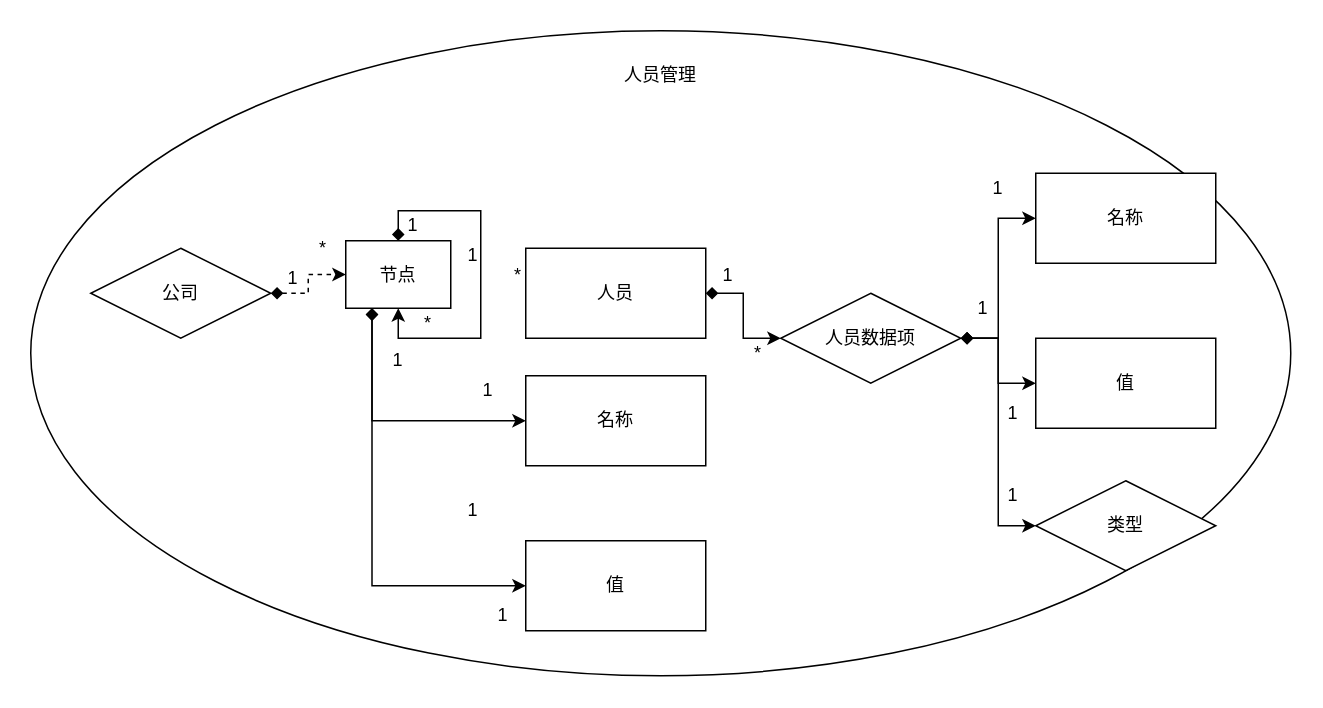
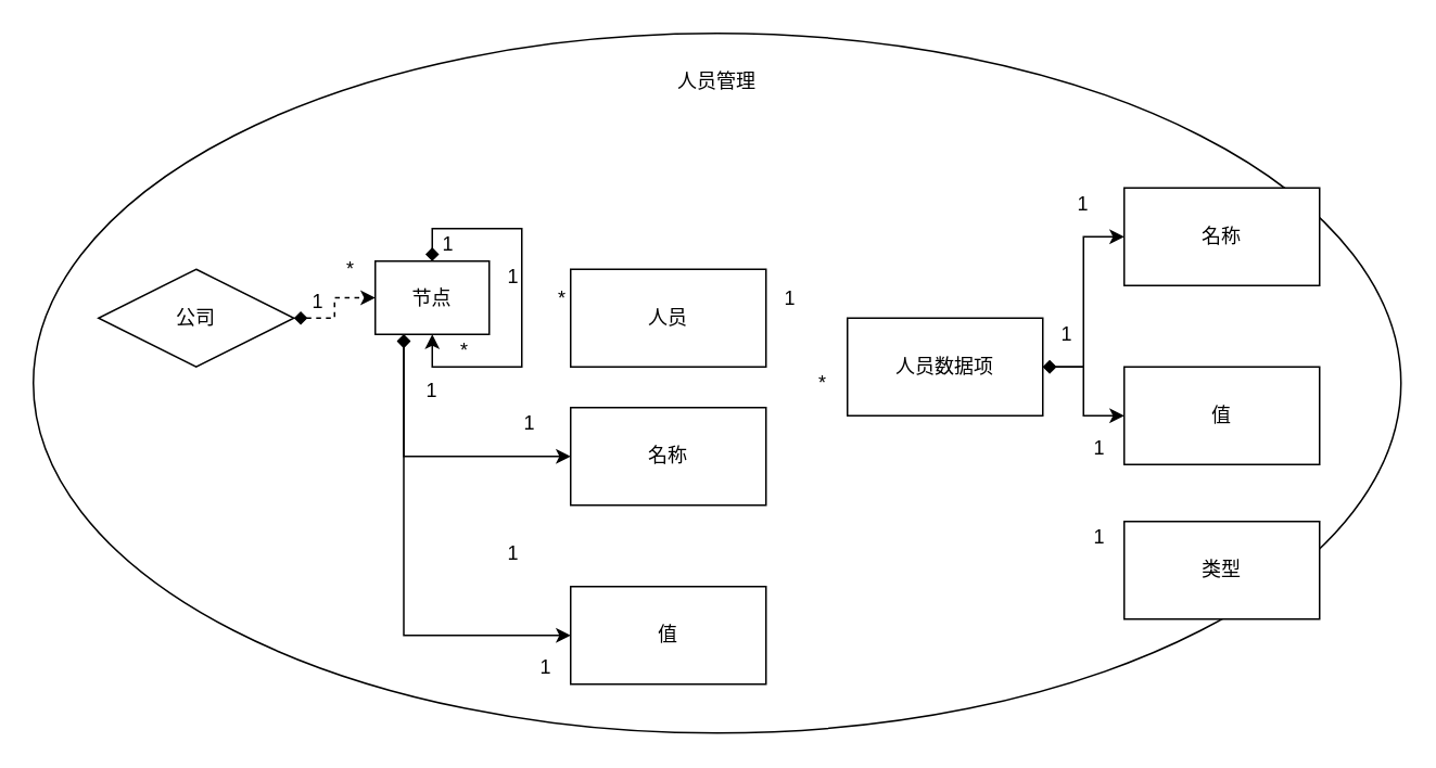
  <mxCell id="0" />
  <mxCell id="1" parent="0" />
  <mxCell id="2" value="" style="ellipse;whiteSpace=wrap;html=1;" vertex="1" parent="1"><mxGeometry x="20" y="20" width="840" height="430" as="geometry" /></mxCell>
  <mxCell id="3" value="人员管理" style="text;html=1;strokeColor=none;fillColor=none;align=center;verticalAlign=middle;whiteSpace=wrap;rounded=0;" vertex="1" parent="1"><mxGeometry x="410" y="40" width="60" height="20" as="geometry" /></mxCell>
  <mxCell id="4" style="edgeStyle=orthogonalEdgeStyle;rounded=0;orthogonalLoop=1;jettySize=auto;html=1;entryX=0;entryY=0.5;entryDx=0;entryDy=0;startArrow=diamond;startFill=1;dashed=1;" edge="1" parent="1" source="5" target="17"><mxGeometry relative="1" as="geometry" /></mxCell>
  <mxCell id="5" value="公司" style="rhombus;whiteSpace=wrap;html=1;" vertex="1" parent="1"><mxGeometry x="60" y="165" width="120" height="60" as="geometry" /></mxCell>
  <mxCell id="6" value="人员" style="rounded=0;whiteSpace=wrap;html=1;" vertex="1" parent="1"><mxGeometry x="350" y="165" width="120" height="60" as="geometry" /></mxCell>
- <mxCell id="7" style="edgeStyle=orthogonalEdgeStyle;rounded=0;orthogonalLoop=1;jettySize=auto;html=1;entryX=0;entryY=0.5;entryDx=0;entryDy=0;startArrow=diamond;startFill=1;" edge="1" parent="1" source="6" target="9"><mxGeometry x="40" y="-30" as="geometry" /></mxCell>
- <mxCell id="8" style="edgeStyle=orthogonalEdgeStyle;rounded=0;orthogonalLoop=1;jettySize=auto;html=1;entryX=0;entryY=0.5;entryDx=0;entryDy=0;startArrow=diamond;startFill=1;" edge="1" parent="1" source="9" target="35"><mxGeometry relative="1" as="geometry" /></mxCell>
- <mxCell id="9" value="人员数据项" style="rhombus;whiteSpace=wrap;html=1;" vertex="1" parent="1"><mxGeometry x="520" y="195" width="120" height="60" as="geometry" /></mxCell>
+ <mxCell id="9" value="人员数据项" style="rounded=0;whiteSpace=wrap;html=1;" vertex="1" parent="1"><mxGeometry x="520" y="195" width="120" height="60" as="geometry" /></mxCell>
  <mxCell id="10" value="名称" style="rounded=0;whiteSpace=wrap;html=1;" vertex="1" parent="1"><mxGeometry x="690" y="115" width="120" height="60" as="geometry" /></mxCell>
  <mxCell id="11" style="edgeStyle=orthogonalEdgeStyle;rounded=0;orthogonalLoop=1;jettySize=auto;html=1;entryX=0;entryY=0.5;entryDx=0;entryDy=0;startArrow=diamond;startFill=1;" edge="1" parent="1" source="9" target="10"><mxGeometry x="40" y="-30" as="geometry" /></mxCell>
  <mxCell id="12" value="值" style="rounded=0;whiteSpace=wrap;html=1;" vertex="1" parent="1"><mxGeometry x="690" y="225" width="120" height="60" as="geometry" /></mxCell>
  <mxCell id="13" style="edgeStyle=orthogonalEdgeStyle;rounded=0;orthogonalLoop=1;jettySize=auto;html=1;entryX=0;entryY=0.5;entryDx=0;entryDy=0;startArrow=diamond;startFill=1;" edge="1" parent="1" source="9" target="12"><mxGeometry x="40" y="-30" as="geometry" /></mxCell>
  <mxCell id="14" value="1" style="text;html=1;strokeColor=none;fillColor=none;align=center;verticalAlign=middle;whiteSpace=wrap;rounded=0;" vertex="1" parent="1"><mxGeometry x="640" y="195" width="30" height="20" as="geometry" /></mxCell>
  <mxCell id="15" value="1" style="text;html=1;strokeColor=none;fillColor=none;align=center;verticalAlign=middle;whiteSpace=wrap;rounded=0;" vertex="1" parent="1"><mxGeometry x="650" y="115" width="30" height="20" as="geometry" /></mxCell>
  <mxCell id="16" value="1" style="text;html=1;strokeColor=none;fillColor=none;align=center;verticalAlign=middle;whiteSpace=wrap;rounded=0;" vertex="1" parent="1"><mxGeometry x="660" y="265" width="30" height="20" as="geometry" /></mxCell>
  <mxCell id="17" value="节点" style="rounded=0;whiteSpace=wrap;html=1;" vertex="1" parent="1"><mxGeometry x="230" y="160" width="70" height="45" as="geometry" /></mxCell>
  <mxCell id="18" style="edgeStyle=orthogonalEdgeStyle;rounded=0;orthogonalLoop=1;jettySize=auto;html=1;entryX=0.5;entryY=1;entryDx=0;entryDy=0;startArrow=diamond;startFill=1;" edge="1" parent="1" source="17" target="17"><mxGeometry relative="1" as="geometry" /></mxCell>
  <mxCell id="19" value="名称" style="rounded=0;whiteSpace=wrap;html=1;" vertex="1" parent="1"><mxGeometry x="350" y="250" width="120" height="60" as="geometry" /></mxCell>
  <mxCell id="20" style="edgeStyle=orthogonalEdgeStyle;rounded=0;orthogonalLoop=1;jettySize=auto;html=1;entryX=0;entryY=0.5;entryDx=0;entryDy=0;startArrow=diamond;startFill=1;exitX=0.25;exitY=1;exitDx=0;exitDy=0;" edge="1" parent="1" target="19" source="17"><mxGeometry x="-300" y="105" as="geometry"><mxPoint x="300" y="360" as="sourcePoint" /></mxGeometry></mxCell>
  <mxCell id="21" value="值" style="rounded=0;whiteSpace=wrap;html=1;" vertex="1" parent="1"><mxGeometry x="350" y="360" width="120" height="60" as="geometry" /></mxCell>
  <mxCell id="22" style="edgeStyle=orthogonalEdgeStyle;rounded=0;orthogonalLoop=1;jettySize=auto;html=1;entryX=0;entryY=0.5;entryDx=0;entryDy=0;startArrow=diamond;startFill=1;exitX=0.25;exitY=1;exitDx=0;exitDy=0;" edge="1" parent="1" target="21" source="17"><mxGeometry x="-300" y="105" as="geometry"><mxPoint x="300" y="360" as="sourcePoint" /></mxGeometry></mxCell>
  <mxCell id="23" value="1" style="text;html=1;strokeColor=none;fillColor=none;align=center;verticalAlign=middle;whiteSpace=wrap;rounded=0;" vertex="1" parent="1"><mxGeometry x="300" y="330" width="30" height="20" as="geometry" /></mxCell>
  <mxCell id="24" value="1" style="text;html=1;strokeColor=none;fillColor=none;align=center;verticalAlign=middle;whiteSpace=wrap;rounded=0;" vertex="1" parent="1"><mxGeometry x="310" y="250" width="30" height="20" as="geometry" /></mxCell>
  <mxCell id="25" value="1" style="text;html=1;strokeColor=none;fillColor=none;align=center;verticalAlign=middle;whiteSpace=wrap;rounded=0;" vertex="1" parent="1"><mxGeometry x="320" y="400" width="30" height="20" as="geometry" /></mxCell>
  <mxCell id="26" value="1" style="text;html=1;strokeColor=none;fillColor=none;align=center;verticalAlign=middle;whiteSpace=wrap;rounded=0;" vertex="1" parent="1"><mxGeometry x="250" y="230" width="30" height="20" as="geometry" /></mxCell>
  <mxCell id="27" value="1" style="text;html=1;strokeColor=none;fillColor=none;align=center;verticalAlign=middle;whiteSpace=wrap;rounded=0;" vertex="1" parent="1"><mxGeometry x="180" y="175" width="30" height="20" as="geometry" /></mxCell>
  <mxCell id="28" value="*" style="text;html=1;strokeColor=none;fillColor=none;align=center;verticalAlign=middle;whiteSpace=wrap;rounded=0;" vertex="1" parent="1"><mxGeometry x="200" y="155" width="30" height="20" as="geometry" /></mxCell>
  <mxCell id="29" value="1" style="text;html=1;strokeColor=none;fillColor=none;align=center;verticalAlign=middle;whiteSpace=wrap;rounded=0;" vertex="1" parent="1"><mxGeometry x="260" y="140" width="30" height="20" as="geometry" /></mxCell>
  <mxCell id="30" value="*" style="text;html=1;strokeColor=none;fillColor=none;align=center;verticalAlign=middle;whiteSpace=wrap;rounded=0;" vertex="1" parent="1"><mxGeometry x="270" y="205" width="30" height="20" as="geometry" /></mxCell>
  <mxCell id="31" value="1" style="text;html=1;strokeColor=none;fillColor=none;align=center;verticalAlign=middle;whiteSpace=wrap;rounded=0;" vertex="1" parent="1"><mxGeometry x="300" y="160" width="30" height="20" as="geometry" /></mxCell>
  <mxCell id="32" value="*" style="text;html=1;strokeColor=none;fillColor=none;align=center;verticalAlign=middle;whiteSpace=wrap;rounded=0;" vertex="1" parent="1"><mxGeometry x="330" y="172.5" width="30" height="20" as="geometry" /></mxCell>
  <mxCell id="33" value="1" style="text;html=1;strokeColor=none;fillColor=none;align=center;verticalAlign=middle;whiteSpace=wrap;rounded=0;" vertex="1" parent="1"><mxGeometry x="470" y="172.5" width="30" height="20" as="geometry" /></mxCell>
  <mxCell id="34" value="*" style="text;html=1;strokeColor=none;fillColor=none;align=center;verticalAlign=middle;whiteSpace=wrap;rounded=0;" vertex="1" parent="1"><mxGeometry x="490" y="225" width="30" height="20" as="geometry" /></mxCell>
- <mxCell id="35" value="类型" style="rhombus;whiteSpace=wrap;html=1;" vertex="1" parent="1"><mxGeometry x="690" y="320" width="120" height="60" as="geometry" /></mxCell>
+ <mxCell id="35" value="类型" style="rounded=0;whiteSpace=wrap;html=1;" vertex="1" parent="1"><mxGeometry x="690" y="320" width="120" height="60" as="geometry" /></mxCell>
  <mxCell id="36" value="1" style="text;html=1;strokeColor=none;fillColor=none;align=center;verticalAlign=middle;whiteSpace=wrap;rounded=0;" vertex="1" parent="1"><mxGeometry x="660" y="320" width="30" height="20" as="geometry" /></mxCell>
